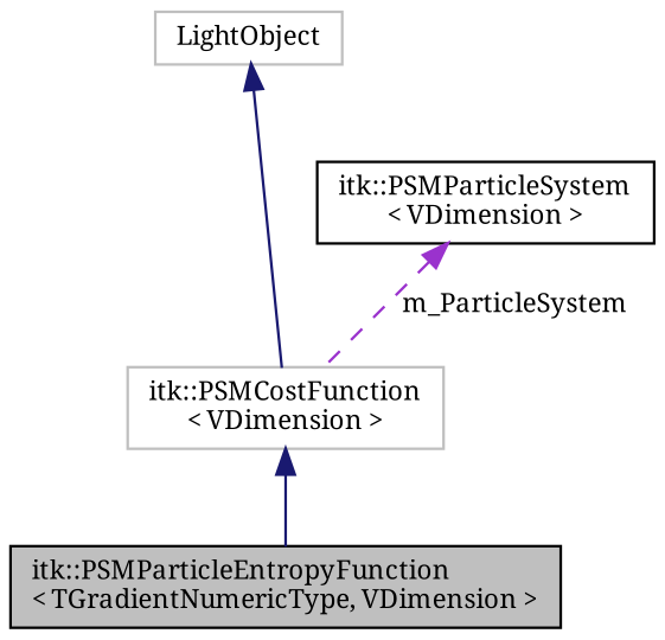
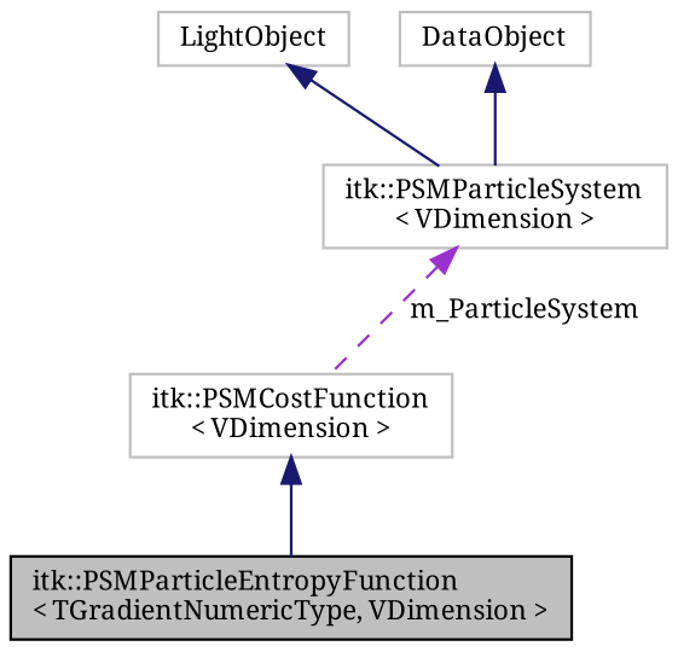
  digraph {
    fontname="Noto Serif"
    node [color=grey75 fillcolor=white fontname="Noto Serif" fontsize=10 shape=record style=filled]
    edge [color=midnightblue dir=back fontname="Noto Serif" fontsize=10 labelfontname=Helvetica labelfontsize=10 style=solid]
    n1 [color=black fillcolor=grey75 fontcolor=black height=0.2 label="itk::PSMParticleEntropyFunction\l\< TGradientNumericType, VDimension \>" width=0.4]
    n2 [height=0.2 label="itk::PSMCostFunction\l\< VDimension \>" width=0.4]
    n3 [height=0.2 label=LightObject width=0.4]
-   n4 [color=black height=0.2 label="itk::PSMParticleSystem\l\< VDimension \>" width=0.4]
+   n4 [height=0.2 label="itk::PSMParticleSystem\l\< VDimension \>" width=0.4]
+   n5 [height=0.2 label=DataObject width=0.4]
    n2 -> n1
-   n3 -> n2
+   n3 -> n4
    n4 -> n2 [color=darkorchid3 label=" m_ParticleSystem" style=dashed]
+   n5 -> n4
  }
